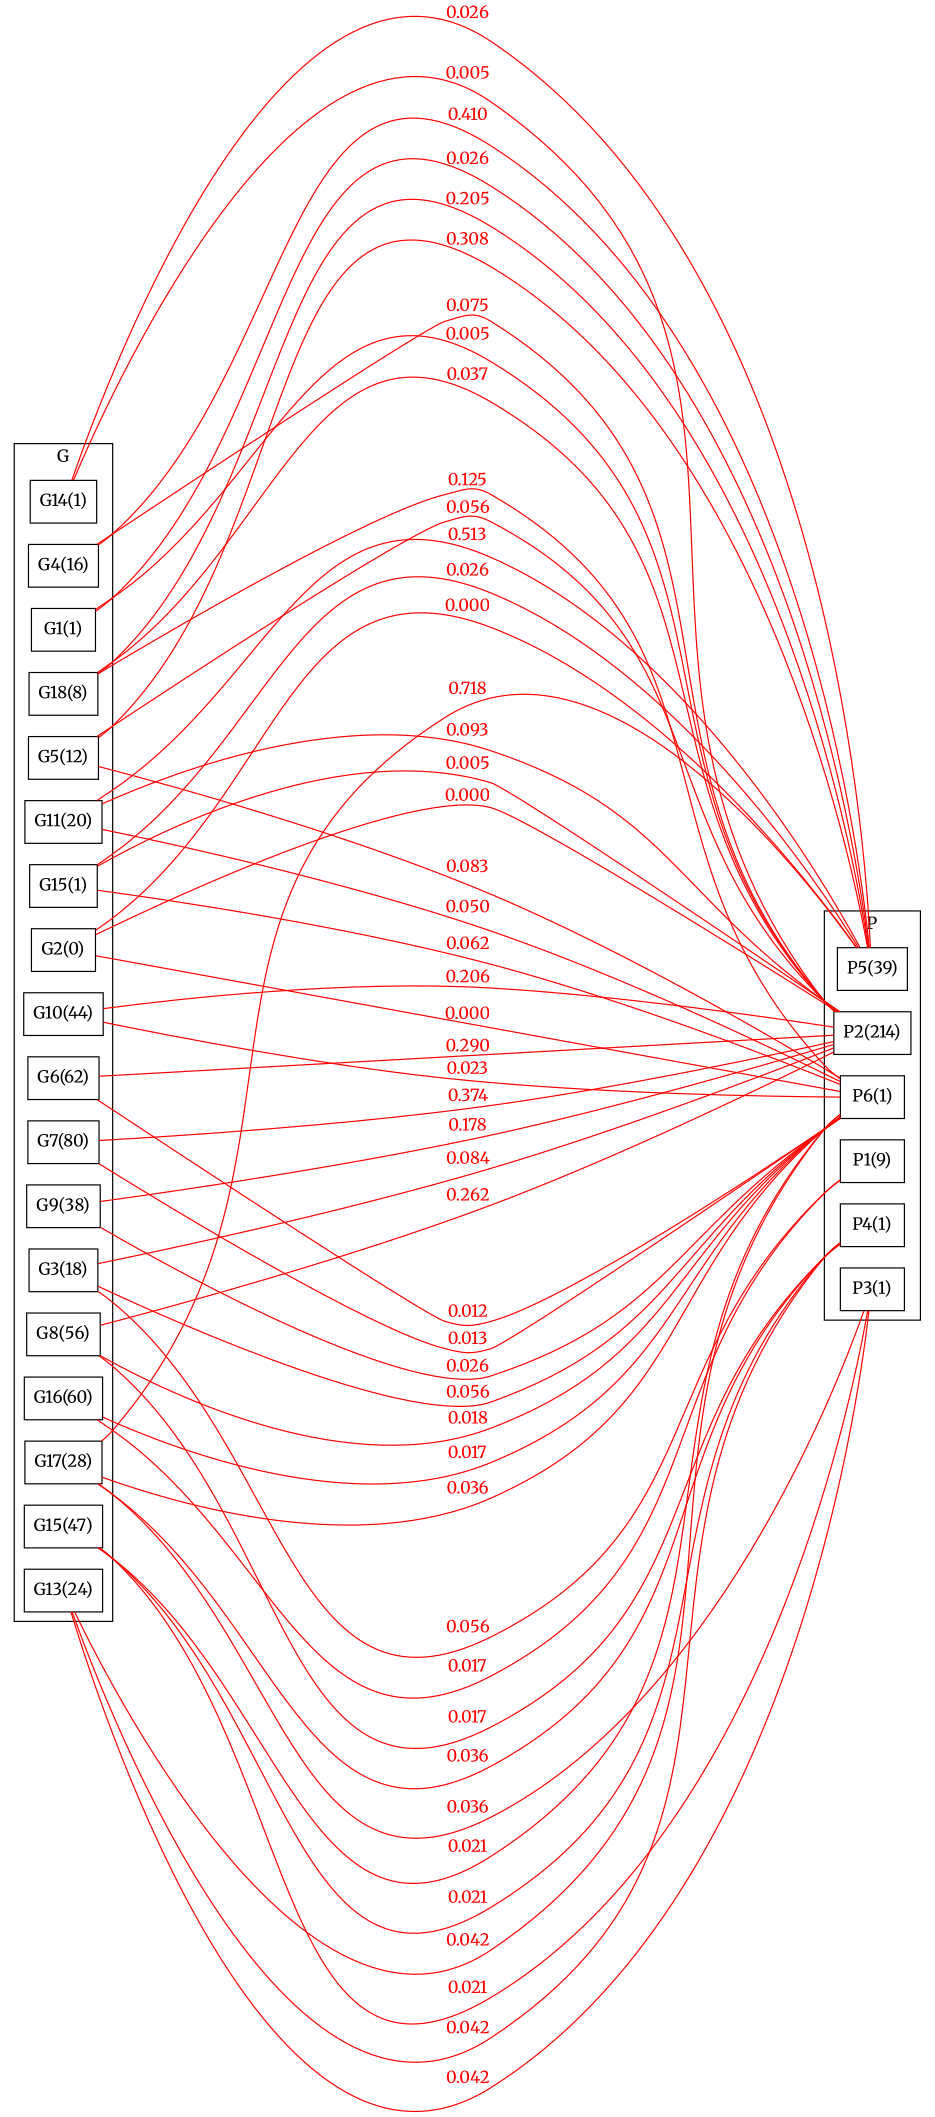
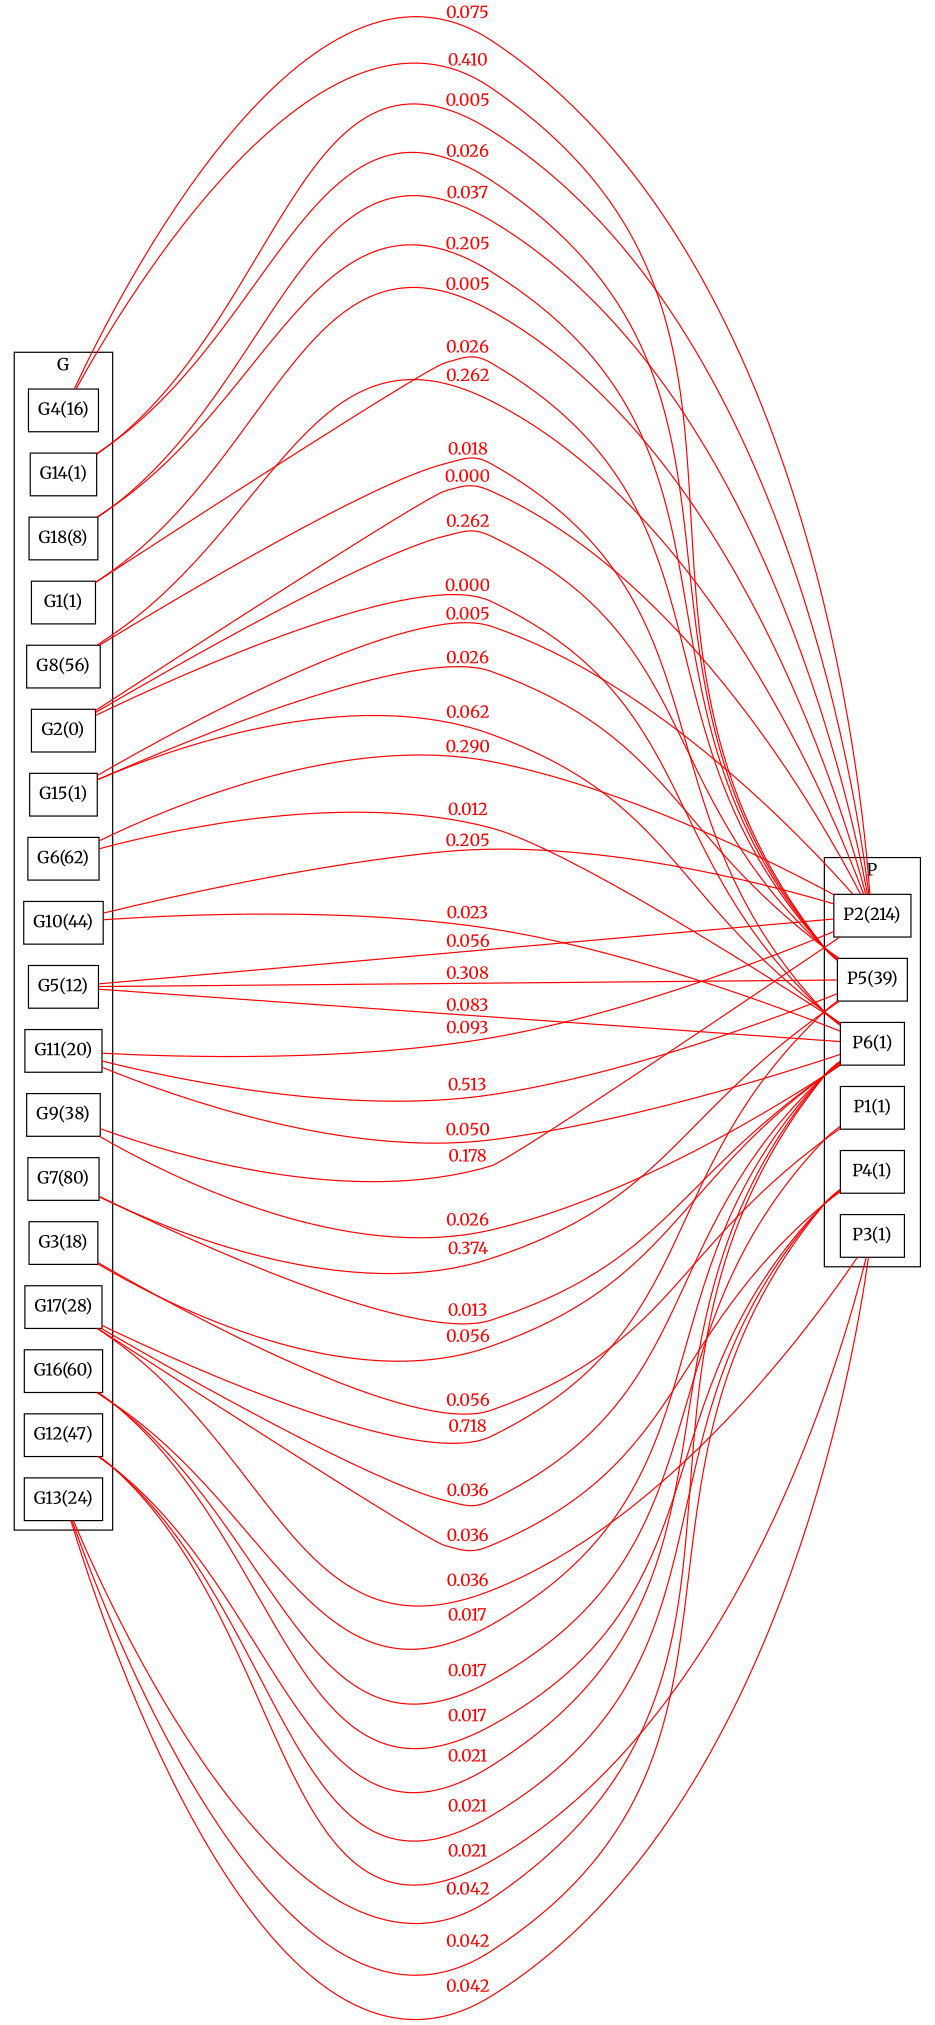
  strict graph {
    concentrate=true
    fontname=Merriweather
    rankdir=LR
    ranksep="8 equally"
    splines=true
    node [fontname=Merriweather shape=rectangle]
    edge [color=red fontcolor=red fontname=Merriweather]
    n1 [label="G1(1)"]
    n2 [label="G2(0)"]
    n3 [label="G3(18)"]
    n4 [label="G4(16)"]
    n5 [label="G5(12)"]
    n6 [label="G6(62)"]
    n7 [label="G7(80)"]
    n8 [label="G8(56)"]
    n9 [label="G9(38)"]
    n10 [label="G10(44)"]
    n11 [label="G11(20)"]
-   n12 [label="G15(47)"]
+   n12 [label="G12(47)"]
    n13 [label="G13(24)"]
    n14 [label="G14(1)"]
    n15 [label="G15(1)"]
    n16 [label="G16(60)"]
    n17 [label="G17(28)"]
    n18 [label="G18(8)"]
-   n19 [label="P1(9)"]
+   n19 [label="P1(1)"]
    n20 [label="P2(214)"]
    n21 [label="P3(1)"]
    n22 [label="P4(1)"]
    n23 [label="P5(39)"]
    n24 [label="P6(1)"]
    subgraph cluster_1 {
      color=black
      label=G
      rank=same
      n1
      n2
      n3
      n4
      n5
      n6
      n7
      n8
      n9
      n10
      n11
      n12
      n13
      n14
      n15
      n16
      n17
      n18
    }
    subgraph cluster_2 {
      color=black
      label=P
      rank=same
      n19
      n20
      n21
      n22
      n23
      n24
    }
    n1 -- n20 [label=0.005]
    n1 -- n23 [label=0.026]
    n2 -- n20 [label=0.000]
-   n2 -- n23 [label=0.000]
+   n2 -- n23 [label=0.262]
    n3 -- n19 [label=0.056]
-   n3 -- n20 [label=0.084]
    n3 -- n24 [label=0.056]
    n4 -- n20 [label=0.075]
    n4 -- n23 [label=0.410]
    n5 -- n20 [label=0.056]
    n5 -- n23 [label=0.308]
    n5 -- n24 [label=0.083]
    n6 -- n20 [label=0.290]
    n6 -- n24 [label=0.012]
-   n7 -- n20 [label=0.374]
+   n7 -- n23 [label=0.374]
    n7 -- n24 [label=0.013]
    n8 -- n20 [label=0.262]
    n8 -- n24 [label=0.018]
    n9 -- n20 [label=0.178]
    n9 -- n24 [label=0.026]
-   n10 -- n20 [label=0.206]
+   n10 -- n20 [label=0.205]
    n10 -- n24 [label=0.023]
    n11 -- n20 [label=0.093]
    n11 -- n23 [label=0.513]
    n11 -- n24 [label=0.050]
    n12 -- n21 [label=0.021]
    n12 -- n22 [label=0.021]
    n12 -- n24 [label=0.021]
    n13 -- n21 [label=0.042]
    n13 -- n22 [label=0.042]
    n13 -- n24 [label=0.042]
    n14 -- n20 [label=0.005]
    n14 -- n23 [label=0.026]
    n15 -- n20 [label=0.005]
    n15 -- n23 [label=0.026]
    n15 -- n24 [label=0.062]
    n16 -- n19 [label=0.017]
-   n8 -- n22 [label=0.017]
+   n16 -- n22 [label=0.017]
    n16 -- n24 [label=0.017]
    n17 -- n21 [label=0.036]
    n17 -- n22 [label=0.036]
    n17 -- n23 [label=0.718]
    n17 -- n24 [label=0.036]
    n18 -- n20 [label=0.037]
    n18 -- n23 [label=0.205]
-   n18 -- n24 [label=0.125]
    n24 -- n2 [dir=none label=0.000]
  }
